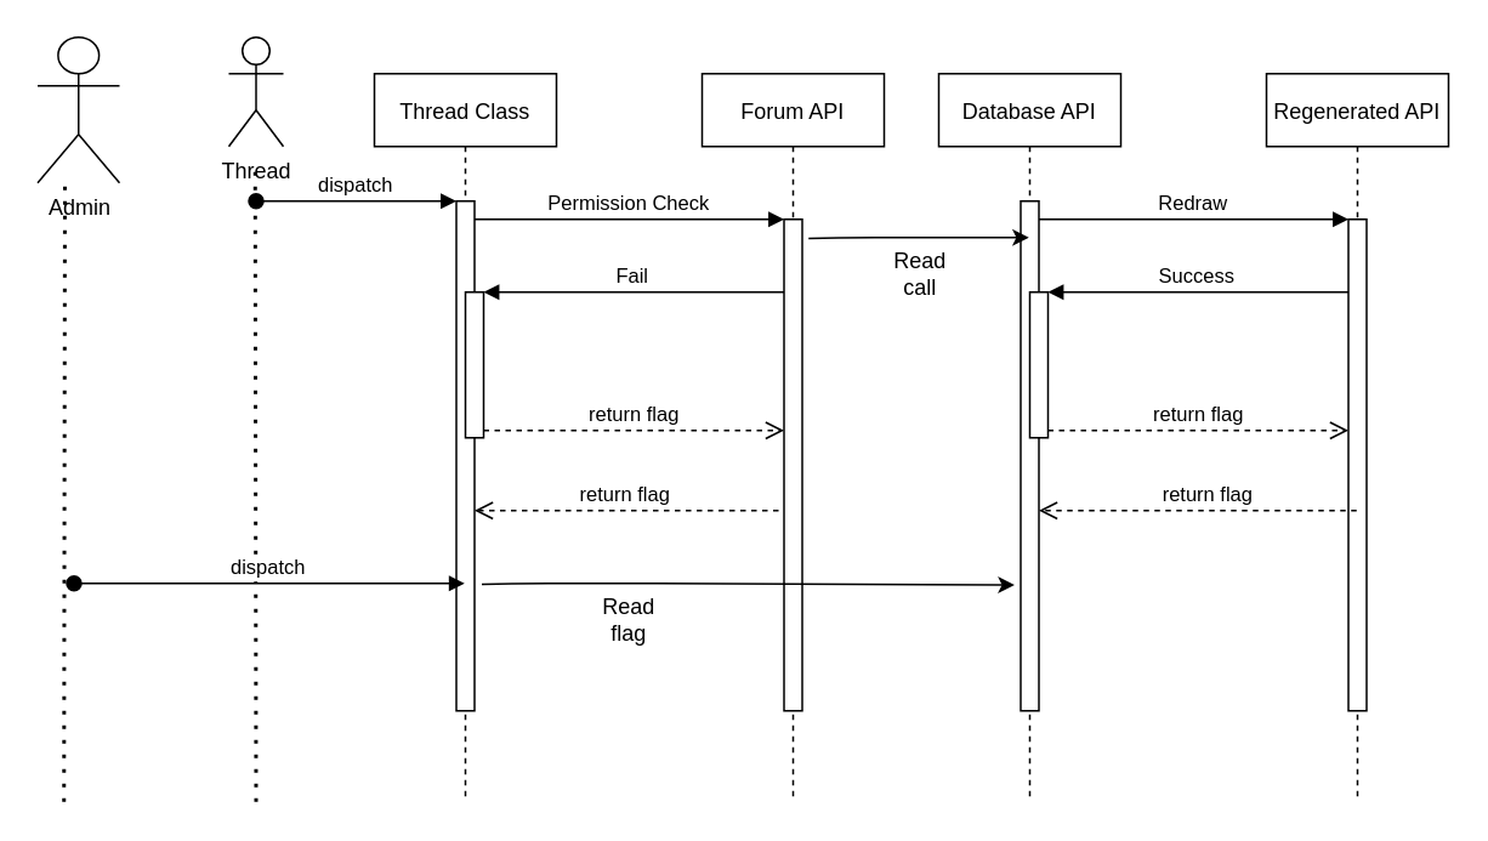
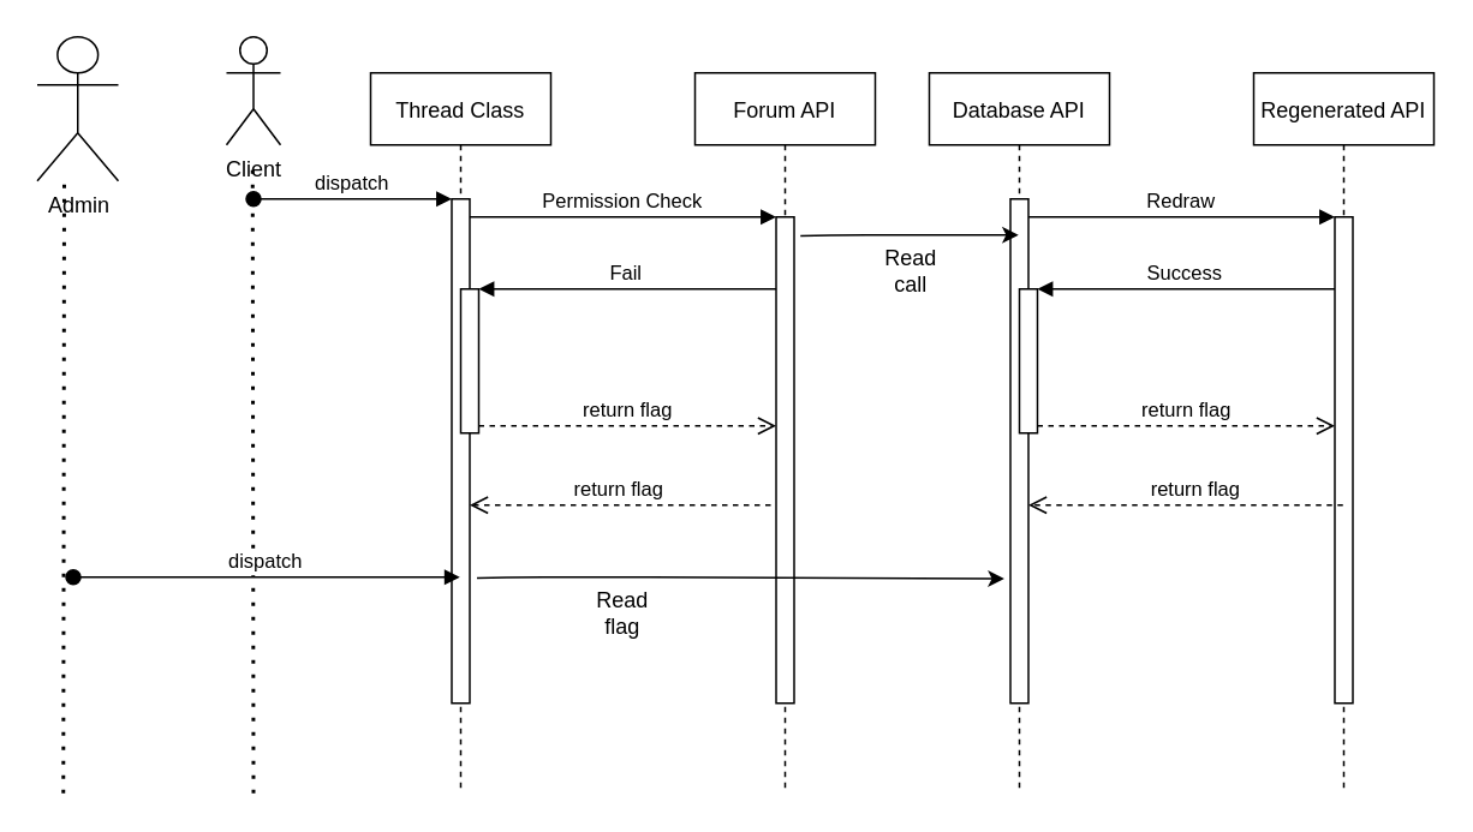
  <mxCell id="0" />
  <mxCell id="1" parent="0" />
  <mxCell id="2" value="Thread Class" style="shape=umlLifeline;perimeter=lifelinePerimeter;container=1;collapsible=0;recursiveResize=0;rounded=0;shadow=0;strokeWidth=1;" vertex="1" parent="1"><mxGeometry x="205" y="40" width="100" height="400" as="geometry" /></mxCell>
  <mxCell id="3" value="" style="points=[];perimeter=orthogonalPerimeter;rounded=0;shadow=0;strokeWidth=1;" vertex="1" parent="2"><mxGeometry x="45" y="70" width="10" height="280" as="geometry" /></mxCell>
  <mxCell id="4" value="dispatch" style="verticalAlign=bottom;startArrow=oval;endArrow=block;startSize=8;shadow=0;strokeWidth=1;" edge="1" parent="2" target="3"><mxGeometry relative="1" as="geometry"><mxPoint x="-65" y="70" as="sourcePoint" /></mxGeometry></mxCell>
  <mxCell id="5" value="" style="points=[];perimeter=orthogonalPerimeter;rounded=0;shadow=0;strokeWidth=1;" vertex="1" parent="2"><mxGeometry x="50" y="120" width="10" height="80" as="geometry" /></mxCell>
  <mxCell id="6" value="Forum API" style="shape=umlLifeline;perimeter=lifelinePerimeter;container=1;collapsible=0;recursiveResize=0;rounded=0;shadow=0;strokeWidth=1;" vertex="1" parent="1"><mxGeometry x="385" y="40" width="100" height="400" as="geometry" /></mxCell>
  <mxCell id="7" value="" style="points=[];perimeter=orthogonalPerimeter;rounded=0;shadow=0;strokeWidth=1;" vertex="1" parent="6"><mxGeometry x="45" y="80" width="10" height="270" as="geometry" /></mxCell>
  <mxCell id="8" value="return flag" style="verticalAlign=bottom;endArrow=open;dashed=1;endSize=8;shadow=0;strokeWidth=1;" edge="1" parent="1" target="3"><mxGeometry relative="1" as="geometry"><mxPoint x="360" y="196" as="targetPoint" /><mxPoint x="427" y="280" as="sourcePoint" /><Array as="points"><mxPoint x="350" y="280" /></Array></mxGeometry></mxCell>
  <mxCell id="9" value="Permission Check" style="verticalAlign=bottom;endArrow=block;entryX=0;entryY=0;shadow=0;strokeWidth=1;" edge="1" parent="1" source="3" target="7"><mxGeometry relative="1" as="geometry"><mxPoint x="360" y="120" as="sourcePoint" /></mxGeometry></mxCell>
  <mxCell id="10" value="Fail" style="verticalAlign=bottom;endArrow=block;entryX=1;entryY=0;shadow=0;strokeWidth=1;" edge="1" parent="1" source="7" target="5"><mxGeometry relative="1" as="geometry"><mxPoint x="325" y="160" as="sourcePoint" /></mxGeometry></mxCell>
  <mxCell id="11" value="return flag" style="verticalAlign=bottom;endArrow=open;dashed=1;endSize=8;exitX=1;exitY=0.95;shadow=0;strokeWidth=1;" edge="1" parent="1" source="5" target="7"><mxGeometry relative="1" as="geometry"><mxPoint x="325" y="217" as="targetPoint" /></mxGeometry></mxCell>
  <mxCell id="12" value="Admin" style="shape=umlActor;verticalLabelPosition=bottom;verticalAlign=top;html=1;outlineConnect=0;" vertex="1" parent="1"><mxGeometry x="20" y="20" width="45" height="80" as="geometry" /></mxCell>
- <mxCell id="13" value="Thread" style="shape=umlActor;verticalLabelPosition=bottom;verticalAlign=top;html=1;outlineConnect=0;" vertex="1" parent="1"><mxGeometry x="125" y="20" width="30" height="60" as="geometry" /></mxCell>
+ <mxCell id="13" value="Client" style="shape=umlActor;verticalLabelPosition=bottom;verticalAlign=top;html=1;outlineConnect=0;" vertex="1" parent="1"><mxGeometry x="125" y="20" width="30" height="60" as="geometry" /></mxCell>
  <mxCell id="14" value="Database API" style="shape=umlLifeline;perimeter=lifelinePerimeter;container=1;collapsible=0;recursiveResize=0;rounded=0;shadow=0;strokeWidth=1;" vertex="1" parent="1"><mxGeometry x="515" y="40" width="100" height="400" as="geometry" /></mxCell>
  <mxCell id="15" value="" style="points=[];perimeter=orthogonalPerimeter;rounded=0;shadow=0;strokeWidth=1;" vertex="1" parent="14"><mxGeometry x="45" y="70" width="10" height="280" as="geometry" /></mxCell>
  <mxCell id="16" value="" style="points=[];perimeter=orthogonalPerimeter;rounded=0;shadow=0;strokeWidth=1;" vertex="1" parent="14"><mxGeometry x="50" y="120" width="10" height="80" as="geometry" /></mxCell>
  <mxCell id="17" value="Regenerated API" style="shape=umlLifeline;perimeter=lifelinePerimeter;container=1;collapsible=0;recursiveResize=0;rounded=0;shadow=0;strokeWidth=1;" vertex="1" parent="1"><mxGeometry x="695" y="40" width="100" height="400" as="geometry" /></mxCell>
  <mxCell id="18" value="" style="points=[];perimeter=orthogonalPerimeter;rounded=0;shadow=0;strokeWidth=1;" vertex="1" parent="17"><mxGeometry x="45" y="80" width="10" height="270" as="geometry" /></mxCell>
  <mxCell id="19" value=" return flag" style="verticalAlign=bottom;endArrow=open;dashed=1;endSize=8;shadow=0;strokeWidth=1;" edge="1" parent="1" source="17" target="15"><mxGeometry x="-0.032" relative="1" as="geometry"><mxPoint x="670" y="196" as="targetPoint" /><Array as="points"><mxPoint x="630" y="280" /></Array><mxPoint x="1" as="offset" /></mxGeometry></mxCell>
  <mxCell id="20" value="Redraw" style="verticalAlign=bottom;endArrow=block;entryX=0;entryY=0;shadow=0;strokeWidth=1;" edge="1" parent="1" source="15" target="18"><mxGeometry relative="1" as="geometry"><mxPoint x="670" y="120" as="sourcePoint" /></mxGeometry></mxCell>
  <mxCell id="21" value="Success" style="verticalAlign=bottom;endArrow=block;entryX=1;entryY=0;shadow=0;strokeWidth=1;" edge="1" parent="1" source="18" target="16"><mxGeometry relative="1" as="geometry"><mxPoint x="635" y="160" as="sourcePoint" /></mxGeometry></mxCell>
  <mxCell id="22" value="return flag" style="verticalAlign=bottom;endArrow=open;dashed=1;endSize=8;exitX=1;exitY=0.95;shadow=0;strokeWidth=1;" edge="1" parent="1" source="16" target="18"><mxGeometry relative="1" as="geometry"><mxPoint x="635" y="217" as="targetPoint" /></mxGeometry></mxCell>
  <mxCell id="23" value="" style="endArrow=none;dashed=1;html=1;dashPattern=1 3;strokeWidth=2;" edge="1" parent="1"><mxGeometry width="50" height="50" relative="1" as="geometry"><mxPoint x="34.5" y="440" as="sourcePoint" /><mxPoint x="35" y="100" as="targetPoint" /></mxGeometry></mxCell>
  <mxCell id="24" value="" style="endArrow=none;dashed=1;html=1;dashPattern=1 3;strokeWidth=2;" edge="1" parent="1"><mxGeometry width="50" height="50" relative="1" as="geometry"><mxPoint x="140" y="440" as="sourcePoint" /><mxPoint x="139.5" y="90" as="targetPoint" /></mxGeometry></mxCell>
  <mxCell id="25" value="" style="endArrow=classic;html=1;exitX=1.349;exitY=0.039;exitDx=0;exitDy=0;exitPerimeter=0;" edge="1" parent="1" source="7" target="14"><mxGeometry width="50" height="50" relative="1" as="geometry"><mxPoint x="450" y="160" as="sourcePoint" /><mxPoint x="500" y="110" as="targetPoint" /><Array as="points"><mxPoint x="470" y="130" /></Array></mxGeometry></mxCell>
  <mxCell id="26" value="Read call" style="text;html=1;strokeColor=none;fillColor=none;align=center;verticalAlign=middle;whiteSpace=wrap;rounded=0;" vertex="1" parent="1"><mxGeometry x="480" y="140" width="50" height="20" as="geometry" /></mxCell>
  <mxCell id="27" value="dispatch" style="verticalAlign=bottom;startArrow=oval;endArrow=block;startSize=8;shadow=0;strokeWidth=1;" edge="1" parent="1" target="2"><mxGeometry relative="1" as="geometry"><mxPoint x="40" y="320" as="sourcePoint" /><mxPoint x="150" y="320" as="targetPoint" /></mxGeometry></mxCell>
  <mxCell id="28" value="Read flag" style="text;html=1;strokeColor=none;fillColor=none;align=center;verticalAlign=middle;whiteSpace=wrap;rounded=0;" vertex="1" parent="1"><mxGeometry x="320" y="330" width="50" height="20" as="geometry" /></mxCell>
  <mxCell id="29" value="" style="endArrow=classic;html=1;exitX=1.349;exitY=0.039;exitDx=0;exitDy=0;exitPerimeter=0;entryX=-0.34;entryY=0.753;entryDx=0;entryDy=0;entryPerimeter=0;" edge="1" parent="1" target="15"><mxGeometry width="50" height="50" relative="1" as="geometry"><mxPoint x="263.99" y="320.53" as="sourcePoint" /><mxPoint x="385" y="320" as="targetPoint" /><Array as="points"><mxPoint x="290.5" y="320" /><mxPoint x="350.5" y="320" /></Array></mxGeometry></mxCell>
